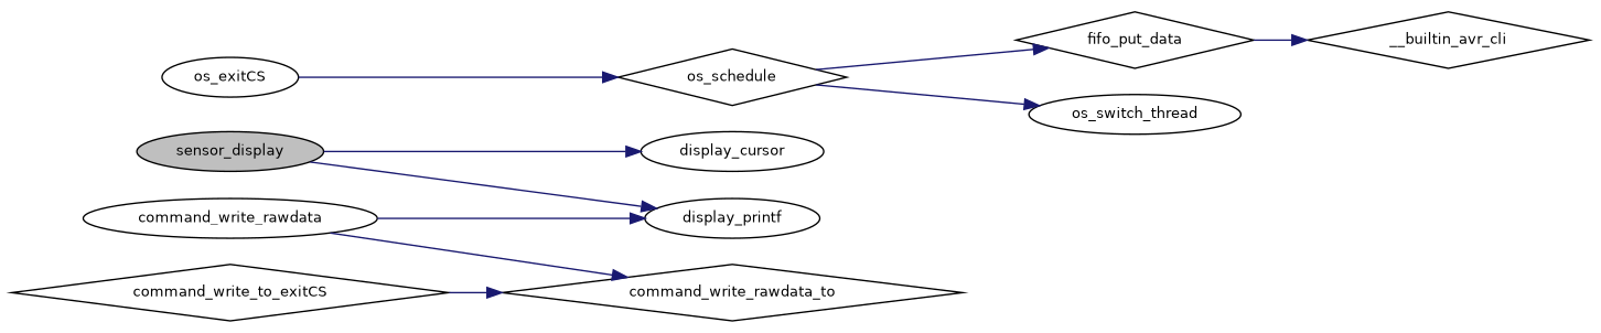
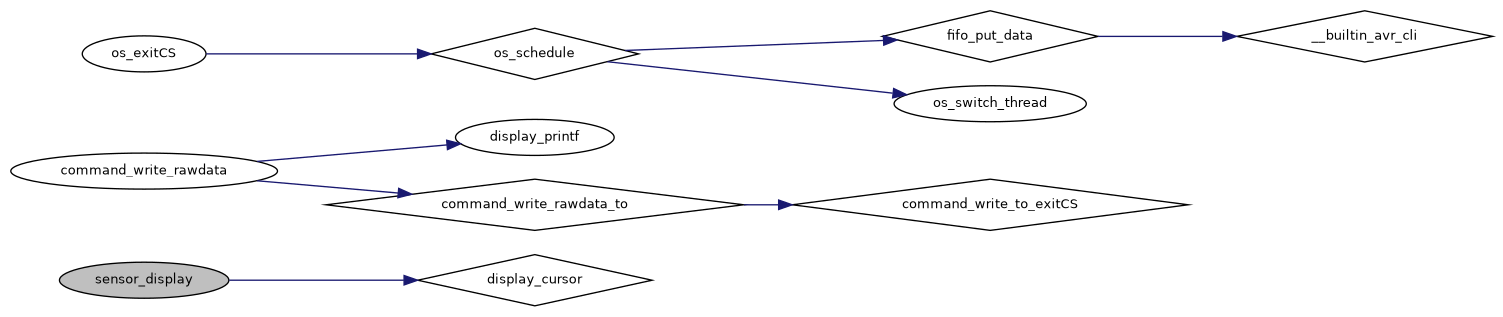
  digraph {
    rankdir=LR
    node [color=black fillcolor=white fontname=Helvetica fontsize=10 shape=ellipse style=filled]
    edge [color=midnightblue fontname=Helvetica fontsize=10 labelfontname=Helvetica labelfontsize=10 style=solid]
    n1 [fillcolor=grey75 fontcolor=black height=0.2 label=sensor_display width=0.4]
-   n2 [height=0.2 label=display_cursor width=0.4]
+   n2 [height=0.2 label=display_cursor shape=diamond width=0.4]
    n3 [height=0.2 label=display_printf width=0.4]
    n4 [height=0.2 label=command_write_rawdata width=0.4]
    n5 [height=0.2 label=command_write_rawdata_to shape=diamond width=0.4]
    n6 [height=0.2 label=command_write_to_exitCS shape=diamond width=0.4]
    n7 [height=0.2 label=os_exitCS width=0.4]
    n8 [height=0.2 label=os_schedule shape=diamond width=0.4]
    n9 [height=0.2 label=fifo_put_data shape=diamond width=0.4]
    n10 [height=0.2 label=os_switch_thread width=0.4]
    n11 [height=0.2 label=__builtin_avr_cli shape=diamond width=0.4]
    n1 -> n2
-   n1 -> n3
    n4 -> n3
    n4 -> n5
-   n6 -> n5
+   n5 -> n6
    n7 -> n8
    n8 -> n9
    n8 -> n10
    n9 -> n11
  }
